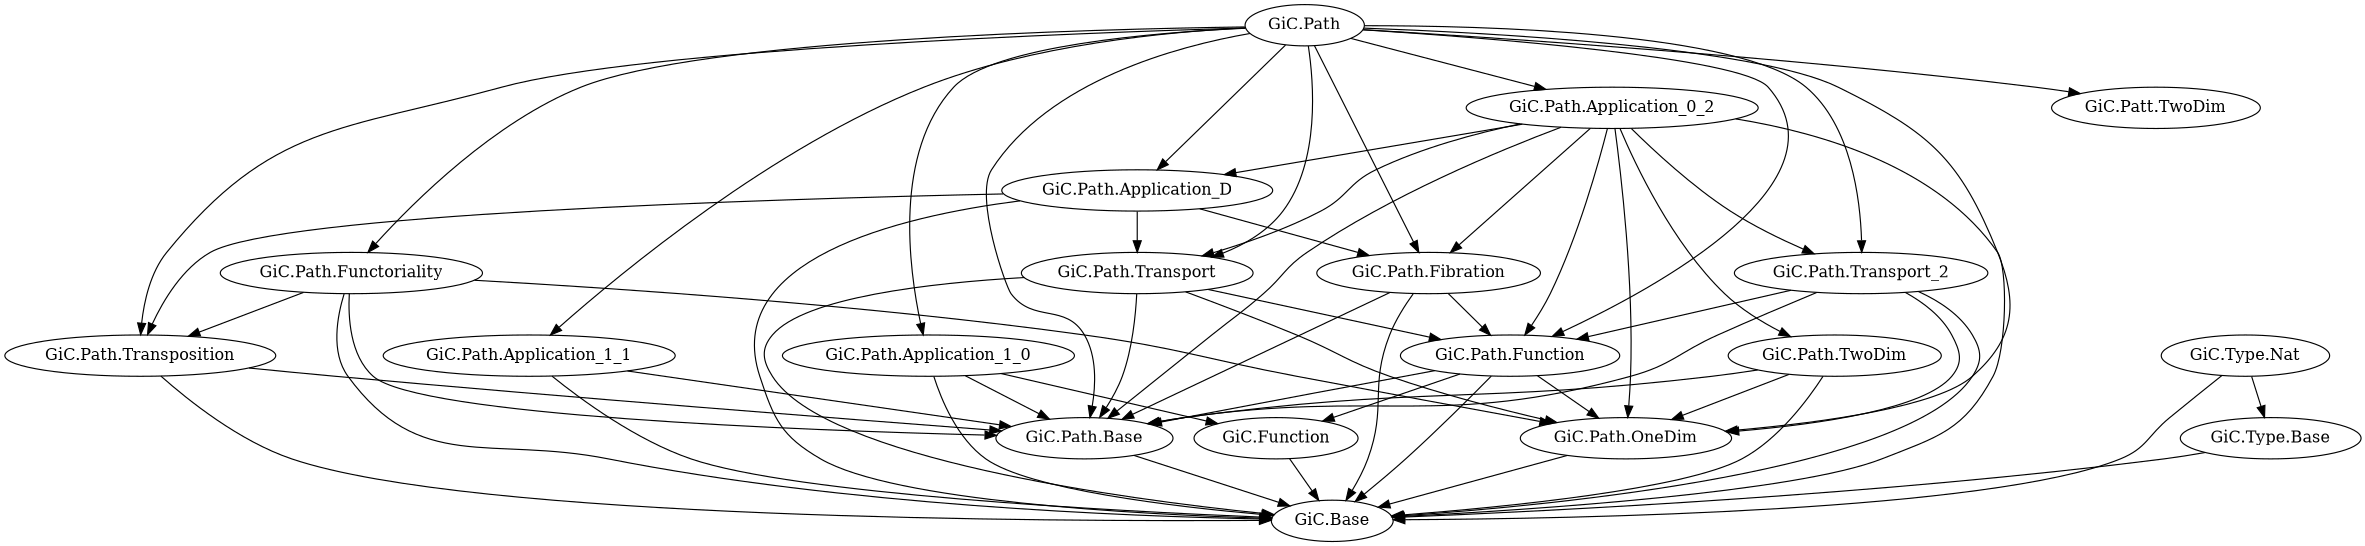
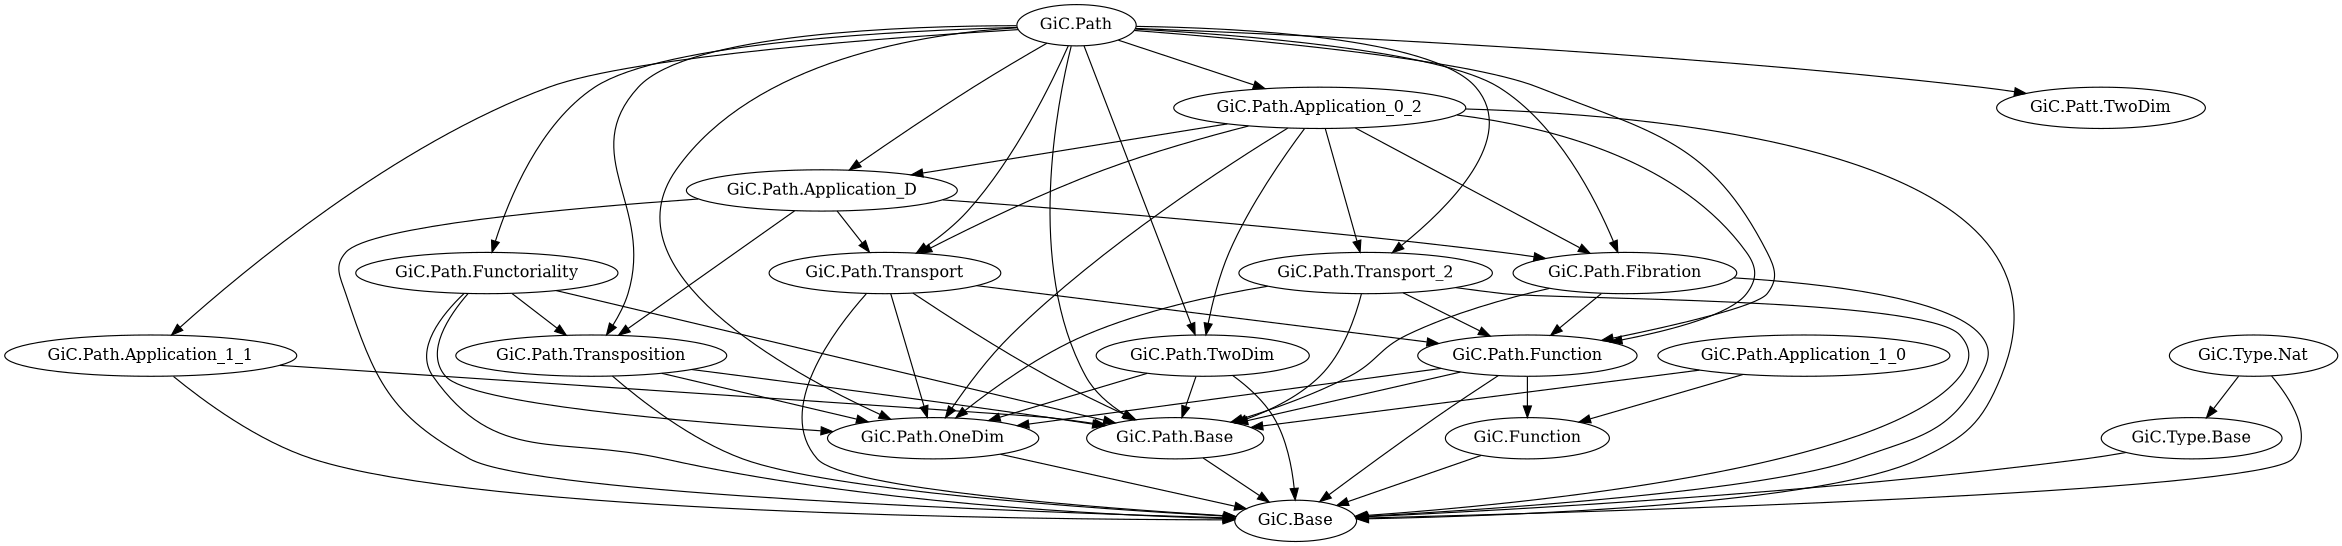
  digraph {
    "GiC.Function"
    "GiC.Base"
    "GiC.Path.Base"
    "GiC.Path.OneDim"
    "GiC.Path.Function"
    "GiC.Path.TwoDim"
    "GiC.Path.Transposition"
    "GiC.Path.Functoriality"
    "GiC.Path.Application_1_0"
    "GiC.Path.Application_1_1"
    "GiC.Path.Transport"
    "GiC.Path.Fibration"
    "GiC.Path.Transport_2"
    "GiC.Path.Application_D"
    "GiC.Path.Application_0_2"
    "GiC.Path"
    "GiC.Patt.TwoDim"
    "GiC.Type.Base"
    "GiC.Type.Nat"
    "GiC.Function" -> "GiC.Base"
    "GiC.Path.Base" -> "GiC.Base"
    "GiC.Path.OneDim" -> "GiC.Base"
    "GiC.Path.Function" -> "GiC.Function"
    "GiC.Path.Function" -> "GiC.Base"
    "GiC.Path.Function" -> "GiC.Path.Base"
    "GiC.Path.Function" -> "GiC.Path.OneDim"
    "GiC.Path.TwoDim" -> "GiC.Base"
    "GiC.Path.TwoDim" -> "GiC.Path.Base"
    "GiC.Path.TwoDim" -> "GiC.Path.OneDim"
    "GiC.Path.Transposition" -> "GiC.Base"
    "GiC.Path.Transposition" -> "GiC.Path.Base"
+   "GiC.Path.Transposition" -> "GiC.Path.OneDim"
    "GiC.Path.Functoriality" -> "GiC.Base"
    "GiC.Path.Functoriality" -> "GiC.Path.Base"
    "GiC.Path.Functoriality" -> "GiC.Path.OneDim"
    "GiC.Path.Functoriality" -> "GiC.Path.Transposition"
    "GiC.Path.Application_1_0" -> "GiC.Function"
-   "GiC.Path.Application_1_0" -> "GiC.Base"
    "GiC.Path.Application_1_0" -> "GiC.Path.Base"
    "GiC.Path.Application_1_1" -> "GiC.Base"
    "GiC.Path.Application_1_1" -> "GiC.Path.Base"
    "GiC.Path.Transport" -> "GiC.Base"
    "GiC.Path.Transport" -> "GiC.Path.Base"
    "GiC.Path.Transport" -> "GiC.Path.OneDim"
    "GiC.Path.Transport" -> "GiC.Path.Function"
    "GiC.Path.Fibration" -> "GiC.Base"
    "GiC.Path.Fibration" -> "GiC.Path.Base"
    "GiC.Path.Fibration" -> "GiC.Path.Function"
    "GiC.Path.Transport_2" -> "GiC.Base"
    "GiC.Path.Transport_2" -> "GiC.Path.Base"
    "GiC.Path.Transport_2" -> "GiC.Path.OneDim"
    "GiC.Path.Transport_2" -> "GiC.Path.Function"
    "GiC.Path.Application_D" -> "GiC.Base"
    "GiC.Path.Application_D" -> "GiC.Path.Transposition"
    "GiC.Path.Application_D" -> "GiC.Path.Transport"
    "GiC.Path.Application_D" -> "GiC.Path.Fibration"
    "GiC.Path.Application_0_2" -> "GiC.Base"
-   "GiC.Path.Application_0_2" -> "GiC.Path.Base"
    "GiC.Path.Application_0_2" -> "GiC.Path.OneDim"
    "GiC.Path.Application_0_2" -> "GiC.Path.Function"
    "GiC.Path.Application_0_2" -> "GiC.Path.TwoDim"
    "GiC.Path.Application_0_2" -> "GiC.Path.Transport"
    "GiC.Path.Application_0_2" -> "GiC.Path.Fibration"
    "GiC.Path.Application_0_2" -> "GiC.Path.Transport_2"
    "GiC.Path.Application_0_2" -> "GiC.Path.Application_D"
    "GiC.Path" -> "GiC.Path.Base"
    "GiC.Path" -> "GiC.Path.OneDim"
    "GiC.Path" -> "GiC.Path.Function"
    "GiC.Path" -> "GiC.Path.Transposition"
    "GiC.Path" -> "GiC.Path.Functoriality"
-   "GiC.Path" -> "GiC.Path.Application_1_0"
+   "GiC.Path" -> "GiC.Path.TwoDim"
    "GiC.Path" -> "GiC.Path.Application_1_1"
    "GiC.Path" -> "GiC.Path.Transport"
    "GiC.Path" -> "GiC.Path.Fibration"
    "GiC.Path" -> "GiC.Path.Transport_2"
    "GiC.Path" -> "GiC.Path.Application_D"
    "GiC.Path" -> "GiC.Path.Application_0_2"
    "GiC.Path" -> "GiC.Patt.TwoDim"
    "GiC.Type.Base" -> "GiC.Base"
    "GiC.Type.Nat" -> "GiC.Base"
    "GiC.Type.Nat" -> "GiC.Type.Base"
  }
